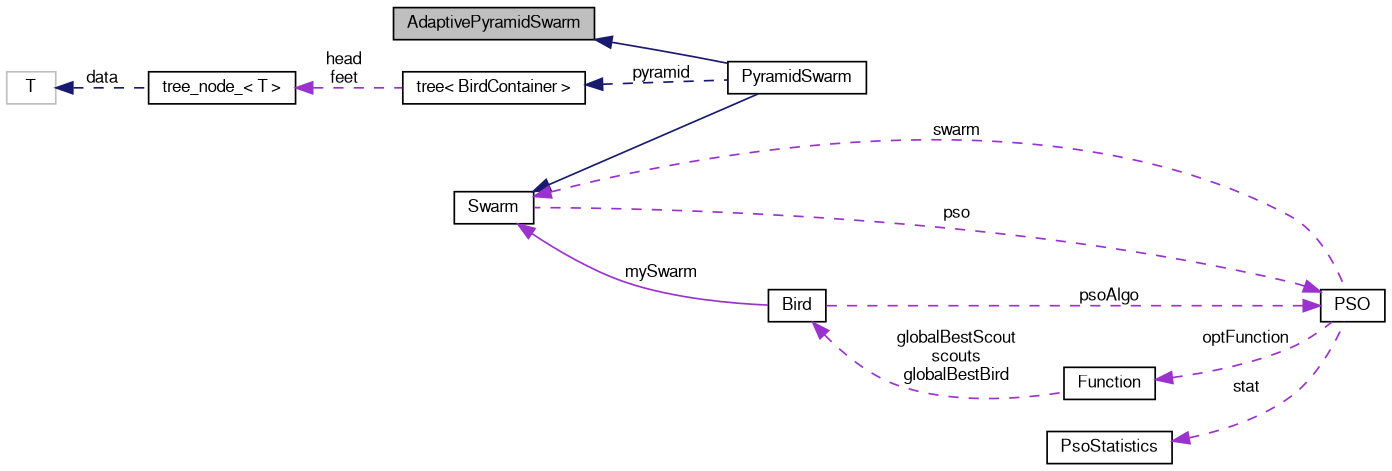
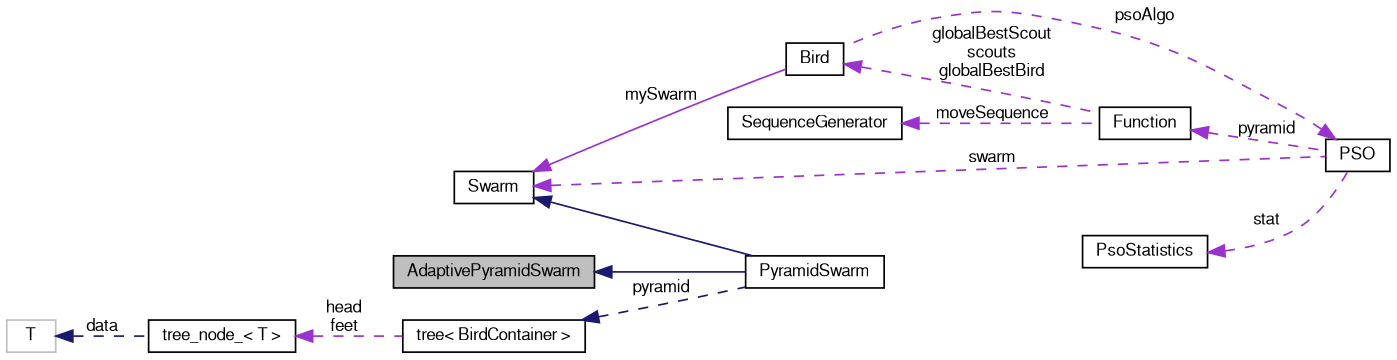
  digraph {
    rankdir=LR
    node [color=black fontname=FreeSans fontsize=10 shape=record]
    edge [color=darkorchid3 dir=back fontname=FreeSans fontsize=10 labelfontname=FreeSans labelfontsize=10 style=dashed]
    n1 [fillcolor=grey75 fontcolor=black height=0.2 label=AdaptivePyramidSwarm style=filled width=0.4]
    n2 [height=0.2 label=PyramidSwarm width=0.4]
    n3 [height=0.2 label=Swarm width=0.4]
    n4 [height=0.2 label=Bird width=0.4]
    n5 [height=0.2 label=PSO width=0.4]
    n6 [height=0.2 label=Function width=0.4]
    n7 [height=0.2 label=PsoStatistics width=0.4]
+   n8 [height=0.2 label=SequenceGenerator width=0.4]
    n9 [height=0.2 label="tree\< BirdContainer \>" width=0.4]
    n10 [height=0.2 label="tree_node_\< T \>" width=0.4]
    n11 [color=grey75 height=0.2 label=T width=0.4]
    n1 -> n2 [color=midnightblue style=solid]
    n3 -> n2 [color=midnightblue style=solid]
    n3 -> n4 [label=mySwarm style=solid]
    n3 -> n5 [label=swarm]
    n4 -> n6 [label="globalBestScout\nscouts\nglobalBestBird"]
-   n5 -> n3 [label=pso]
    n5 -> n4 [label=psoAlgo]
-   n6 -> n5 [label=optFunction]
+   n6 -> n5 [label=pyramid]
    n7 -> n5 [label=stat]
+   n8 -> n6 [label=moveSequence]
    n9 -> n2 [color=midnightblue label=pyramid]
    n10 -> n9 [label="head\nfeet"]
    n11 -> n10 [color=midnightblue label=data]
  }
